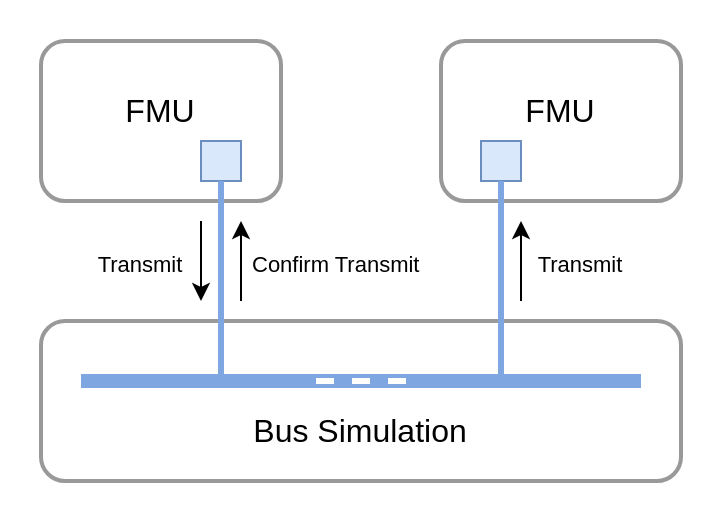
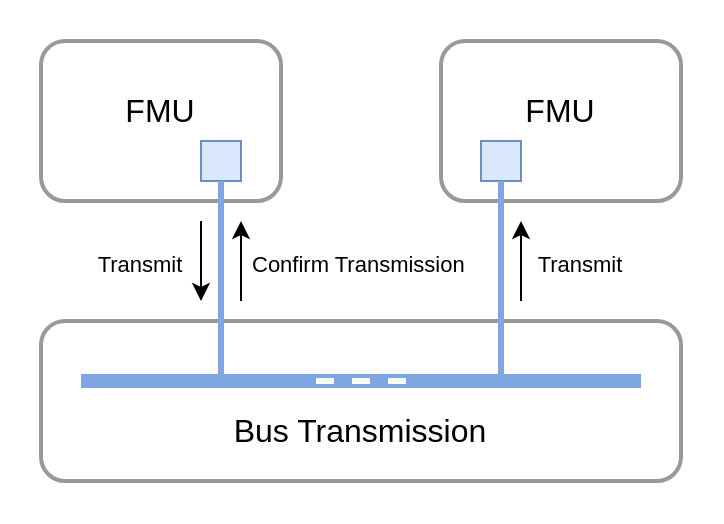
  <mxCell id="0" />
  <mxCell id="1" parent="0" />
  <mxCell id="2" value="" style="rounded=1;whiteSpace=wrap;html=1;strokeColor=#999999;strokeWidth=2;" parent="1" vertex="1"><mxGeometry x="20" y="20" width="120" height="80" as="geometry" /></mxCell>
  <mxCell id="3" value="" style="rounded=1;whiteSpace=wrap;html=1;strokeColor=#999999;strokeWidth=2;" parent="1" vertex="1"><mxGeometry x="220" y="20" width="120" height="80" as="geometry" /></mxCell>
  <mxCell id="4" value="" style="rounded=0;whiteSpace=wrap;html=1;fillColor=#dae8fc;strokeColor=#6c8ebf;" parent="1" vertex="1"><mxGeometry x="100" y="70" width="20" height="20" as="geometry" /></mxCell>
  <mxCell id="5" value="" style="rounded=0;whiteSpace=wrap;html=1;fillColor=#dae8fc;strokeColor=#6c8ebf;" parent="1" vertex="1"><mxGeometry x="240" y="70" width="20" height="20" as="geometry" /></mxCell>
  <mxCell id="6" value="&lt;div style=&quot;font-size: 16px;&quot;&gt;&lt;font style=&quot;font-size: 16px;&quot;&gt;FMU&lt;/font&gt;&lt;/div&gt;" style="text;html=1;strokeColor=none;fillColor=none;align=center;verticalAlign=middle;whiteSpace=wrap;rounded=0;fontSize=20;" parent="1" vertex="1"><mxGeometry x="50" y="40" width="60" height="30" as="geometry" /></mxCell>
  <mxCell id="7" value="&lt;div style=&quot;font-size: 16px;&quot;&gt;&lt;font style=&quot;font-size: 16px;&quot;&gt;FMU&lt;/font&gt;&lt;/div&gt;" style="text;html=1;strokeColor=none;fillColor=none;align=center;verticalAlign=middle;whiteSpace=wrap;rounded=0;fontSize=20;" parent="1" vertex="1"><mxGeometry x="250" y="40" width="60" height="30" as="geometry" /></mxCell>
  <mxCell id="8" value="" style="rounded=1;whiteSpace=wrap;html=1;strokeColor=#999999;strokeWidth=2;" parent="1" vertex="1"><mxGeometry x="20" y="160" width="320" height="80" as="geometry" /></mxCell>
  <mxCell id="9" value="" style="endArrow=none;html=1;fontSize=20;fillColor=#b1ddf0;strokeColor=#7EA6E0;rounded=0;strokeWidth=7;movable=1;resizable=1;rotatable=1;deletable=1;editable=1;connectable=1;" parent="1" edge="1"><mxGeometry width="50" height="50" relative="1" as="geometry"><mxPoint x="320" y="190" as="sourcePoint" /><mxPoint x="40" y="190" as="targetPoint" /><Array as="points"><mxPoint x="270" y="190" /><mxPoint x="90" y="190" /></Array></mxGeometry></mxCell>
  <mxCell id="10" value="" style="endArrow=none;html=1;rounded=0;entryX=0.5;entryY=1;entryDx=0;entryDy=0;strokeWidth=3;strokeColor=#7EA6E0;" parent="1" target="4" edge="1"><mxGeometry width="50" height="50" relative="1" as="geometry"><mxPoint x="110" y="190" as="sourcePoint" /><mxPoint x="89.5" y="90" as="targetPoint" /></mxGeometry></mxCell>
  <mxCell id="11" value="" style="endArrow=none;html=1;rounded=0;entryX=0.5;entryY=1;entryDx=0;entryDy=0;strokeWidth=3;strokeColor=#7EA6E0;" parent="1" target="5" edge="1"><mxGeometry width="50" height="50" relative="1" as="geometry"><mxPoint x="250" y="190" as="sourcePoint" /><mxPoint x="269.66" y="80" as="targetPoint" /></mxGeometry></mxCell>
- <mxCell id="12" value="&lt;font style=&quot;font-size: 16px;&quot;&gt;Bus Simulation&lt;/font&gt;" style="text;html=1;strokeColor=none;fillColor=none;align=center;verticalAlign=middle;whiteSpace=wrap;rounded=0;movable=1;resizable=1;rotatable=1;deletable=1;editable=1;connectable=1;" parent="1" vertex="1"><mxGeometry x="95" y="200" width="170" height="30" as="geometry" /></mxCell>
+ <mxCell id="12" value="&lt;font style=&quot;font-size: 16px;&quot;&gt;Bus Transmission&lt;/font&gt;" style="text;html=1;strokeColor=none;fillColor=none;align=center;verticalAlign=middle;whiteSpace=wrap;rounded=0;movable=1;resizable=1;rotatable=1;deletable=1;editable=1;connectable=1;" parent="1" vertex="1"><mxGeometry x="95" y="200" width="170" height="30" as="geometry" /></mxCell>
  <mxCell id="13" value="" style="endArrow=none;html=1;rounded=0;strokeColor=#FFFFFF;strokeWidth=3;fontSize=16;dashed=1;" parent="1" edge="1"><mxGeometry width="50" height="50" relative="1" as="geometry"><mxPoint x="157.5" y="190" as="sourcePoint" /><mxPoint x="202.5" y="190" as="targetPoint" /></mxGeometry></mxCell>
  <mxCell id="14" value="" style="endArrow=classic;html=1;rounded=0;" parent="1" edge="1"><mxGeometry width="50" height="50" relative="1" as="geometry"><mxPoint x="100" y="110" as="sourcePoint" /><mxPoint x="100" y="150" as="targetPoint" /></mxGeometry></mxCell>
  <mxCell id="15" value="" style="endArrow=classic;html=1;rounded=0;" parent="1" edge="1"><mxGeometry width="50" height="50" relative="1" as="geometry"><mxPoint x="120" y="150" as="sourcePoint" /><mxPoint x="120" y="110" as="targetPoint" /></mxGeometry></mxCell>
  <mxCell id="16" value="" style="endArrow=classic;html=1;rounded=0;" parent="1" edge="1"><mxGeometry width="50" height="50" relative="1" as="geometry"><mxPoint x="260" y="150" as="sourcePoint" /><mxPoint x="260" y="110" as="targetPoint" /></mxGeometry></mxCell>
  <mxCell id="17" value="&lt;div style=&quot;font-size: 11px;&quot;&gt;&lt;font style=&quot;font-size: 11px;&quot;&gt;Transmit&lt;/font&gt;&lt;/div&gt;" style="text;html=1;strokeColor=none;fillColor=none;align=center;verticalAlign=middle;whiteSpace=wrap;rounded=0;" parent="1" vertex="1"><mxGeometry x="40" y="117" width="60" height="30" as="geometry" /></mxCell>
- <mxCell id="18" value="&lt;font style=&quot;font-size: 11px;&quot;&gt;Confirm Transmit&lt;/font&gt;" style="text;html=1;strokeColor=none;fillColor=none;align=left;verticalAlign=middle;whiteSpace=wrap;rounded=0;" parent="1" vertex="1"><mxGeometry x="124" y="117" width="120" height="30" as="geometry" /></mxCell>
+ <mxCell id="18" value="&lt;font style=&quot;font-size: 11px;&quot;&gt;Confirm Transmission&lt;/font&gt;" style="text;html=1;strokeColor=none;fillColor=none;align=left;verticalAlign=middle;whiteSpace=wrap;rounded=0;" parent="1" vertex="1"><mxGeometry x="124" y="117" width="120" height="30" as="geometry" /></mxCell>
  <mxCell id="19" value="&lt;div style=&quot;font-size: 11px;&quot;&gt;&lt;font style=&quot;font-size: 11px;&quot;&gt;Transmit&lt;/font&gt;&lt;/div&gt;" style="text;html=1;strokeColor=none;fillColor=none;align=center;verticalAlign=middle;whiteSpace=wrap;rounded=0;" parent="1" vertex="1"><mxGeometry x="260" y="117" width="60" height="30" as="geometry" /></mxCell>
